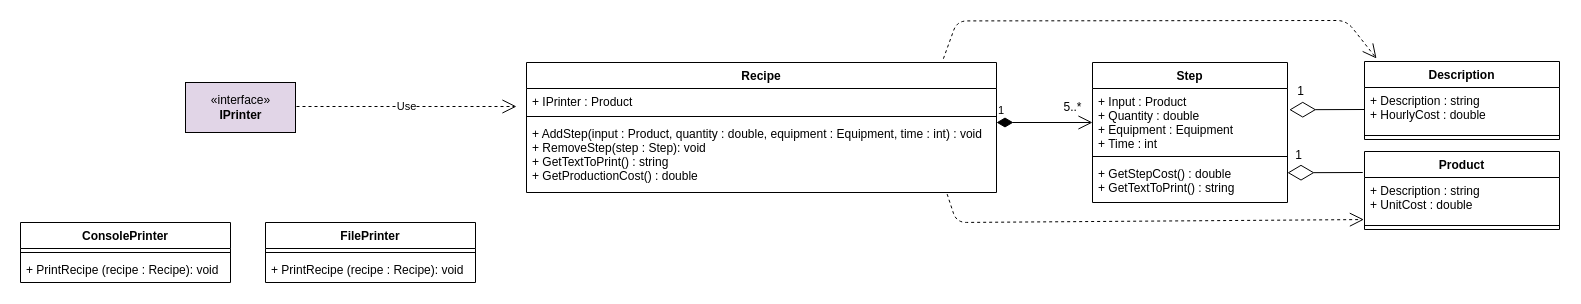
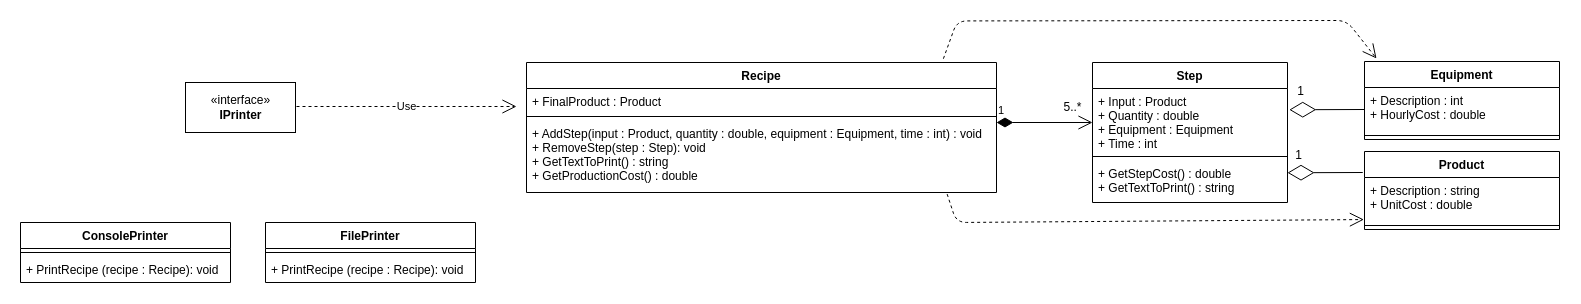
  <mxCell id="0" />
  <mxCell id="1" parent="0" />
  <mxCell id="2" value="ConsolePrinter" style="swimlane;fontStyle=1;align=center;verticalAlign=top;childLayout=stackLayout;horizontal=1;startSize=26;horizontalStack=0;resizeParent=1;resizeParentMax=0;resizeLast=0;collapsible=1;marginBottom=0;" parent="1" vertex="1"><mxGeometry x="20" y="222" width="210" height="60" as="geometry"><mxRectangle x="240" y="250" width="130" height="30" as="alternateBounds" /></mxGeometry></mxCell>
  <mxCell id="3" value="" style="line;strokeWidth=1;fillColor=none;align=left;verticalAlign=middle;spacingTop=-1;spacingLeft=3;spacingRight=3;rotatable=0;labelPosition=right;points=[];portConstraint=eastwest;strokeColor=inherit;" parent="2" vertex="1"><mxGeometry y="26" width="210" height="8" as="geometry" /></mxCell>
  <mxCell id="4" value="+ PrintRecipe (recipe : Recipe): void" style="text;strokeColor=none;fillColor=none;align=left;verticalAlign=top;spacingLeft=4;spacingRight=4;overflow=hidden;rotatable=0;points=[[0,0.5],[1,0.5]];portConstraint=eastwest;" parent="2" vertex="1"><mxGeometry y="34" width="210" height="26" as="geometry" /></mxCell>
  <mxCell id="5" value="FilePrinter" style="swimlane;fontStyle=1;align=center;verticalAlign=top;childLayout=stackLayout;horizontal=1;startSize=26;horizontalStack=0;resizeParent=1;resizeParentMax=0;resizeLast=0;collapsible=1;marginBottom=0;" parent="1" vertex="1"><mxGeometry x="265" y="222" width="210" height="60" as="geometry"><mxRectangle x="240" y="250" width="130" height="30" as="alternateBounds" /></mxGeometry></mxCell>
  <mxCell id="6" value="" style="line;strokeWidth=1;fillColor=none;align=left;verticalAlign=middle;spacingTop=-1;spacingLeft=3;spacingRight=3;rotatable=0;labelPosition=right;points=[];portConstraint=eastwest;strokeColor=inherit;" parent="5" vertex="1"><mxGeometry y="26" width="210" height="8" as="geometry" /></mxCell>
  <mxCell id="7" value="+ PrintRecipe (recipe : Recipe): void" style="text;strokeColor=none;fillColor=none;align=left;verticalAlign=top;spacingLeft=4;spacingRight=4;overflow=hidden;rotatable=0;points=[[0,0.5],[1,0.5]];portConstraint=eastwest;" parent="5" vertex="1"><mxGeometry y="34" width="210" height="26" as="geometry" /></mxCell>
- <mxCell id="8" value="«interface»&lt;br&gt;&lt;b&gt;IPrinter&lt;/b&gt;" style="html=1;fillColor=#e1d5e7;" parent="1" vertex="1"><mxGeometry x="185" y="82" width="110" height="50" as="geometry" /></mxCell>
+ <mxCell id="8" value="«interface»&lt;br&gt;&lt;b&gt;IPrinter&lt;/b&gt;" style="html=1;" parent="1" vertex="1"><mxGeometry x="185" y="82" width="110" height="50" as="geometry" /></mxCell>
  <mxCell id="9" value="Recipe" style="swimlane;fontStyle=1;align=center;verticalAlign=top;childLayout=stackLayout;horizontal=1;startSize=26;horizontalStack=0;resizeParent=1;resizeParentMax=0;resizeLast=0;collapsible=1;marginBottom=0;" parent="1" vertex="1"><mxGeometry x="526" y="62" width="470" height="130" as="geometry" /></mxCell>
- <mxCell id="10" value="+ IPrinter : Product" style="text;strokeColor=none;fillColor=none;align=left;verticalAlign=top;spacingLeft=4;spacingRight=4;overflow=hidden;rotatable=0;points=[[0,0.5],[1,0.5]];portConstraint=eastwest;" parent="9" vertex="1"><mxGeometry y="26" width="470" height="24" as="geometry" /></mxCell>
+ <mxCell id="10" value="+ FinalProduct : Product" style="text;strokeColor=none;fillColor=none;align=left;verticalAlign=top;spacingLeft=4;spacingRight=4;overflow=hidden;rotatable=0;points=[[0,0.5],[1,0.5]];portConstraint=eastwest;" parent="9" vertex="1"><mxGeometry y="26" width="470" height="24" as="geometry" /></mxCell>
  <mxCell id="11" value="" style="line;strokeWidth=1;fillColor=none;align=left;verticalAlign=middle;spacingTop=-1;spacingLeft=3;spacingRight=3;rotatable=0;labelPosition=right;points=[];portConstraint=eastwest;strokeColor=inherit;" parent="9" vertex="1"><mxGeometry y="50" width="470" height="8" as="geometry" /></mxCell>
  <mxCell id="12" value="+ AddStep(input : Product, quantity : double, equipment : Equipment, time : int) : void&#10;+ RemoveStep(step : Step): void&#10;+ GetTextToPrint() : string&#10;+ GetProductionCost() : double" style="text;strokeColor=none;fillColor=none;align=left;verticalAlign=top;spacingLeft=4;spacingRight=4;overflow=hidden;rotatable=0;points=[[0,0.5],[1,0.5]];portConstraint=eastwest;" parent="9" vertex="1"><mxGeometry y="58" width="470" height="72" as="geometry" /></mxCell>
  <mxCell id="13" value="Step" style="swimlane;fontStyle=1;align=center;verticalAlign=top;childLayout=stackLayout;horizontal=1;startSize=26;horizontalStack=0;resizeParent=1;resizeParentMax=0;resizeLast=0;collapsible=1;marginBottom=0;" parent="1" vertex="1"><mxGeometry x="1092" y="62" width="195" height="140" as="geometry" /></mxCell>
  <mxCell id="14" value="+ Input : Product&#10;+ Quantity : double&#10;+ Equipment : Equipment&#10;+ Time : int" style="text;strokeColor=none;fillColor=none;align=left;verticalAlign=top;spacingLeft=4;spacingRight=4;overflow=hidden;rotatable=0;points=[[0,0.5],[1,0.5]];portConstraint=eastwest;" parent="13" vertex="1"><mxGeometry y="26" width="195" height="64" as="geometry" /></mxCell>
  <mxCell id="15" value="" style="line;strokeWidth=1;fillColor=none;align=left;verticalAlign=middle;spacingTop=-1;spacingLeft=3;spacingRight=3;rotatable=0;labelPosition=right;points=[];portConstraint=eastwest;strokeColor=inherit;" parent="13" vertex="1"><mxGeometry y="90" width="195" height="8" as="geometry" /></mxCell>
  <mxCell id="16" value="+ GetStepCost() : double&#10;+ GetTextToPrint() : string" style="text;strokeColor=none;fillColor=none;align=left;verticalAlign=top;spacingLeft=4;spacingRight=4;overflow=hidden;rotatable=0;points=[[0,0.5],[1,0.5]];portConstraint=eastwest;" parent="13" vertex="1"><mxGeometry y="98" width="195" height="42" as="geometry" /></mxCell>
- <mxCell id="17" value="Description" style="swimlane;fontStyle=1;align=center;verticalAlign=top;childLayout=stackLayout;horizontal=1;startSize=26;horizontalStack=0;resizeParent=1;resizeParentMax=0;resizeLast=0;collapsible=1;marginBottom=0;" parent="1" vertex="1"><mxGeometry x="1364" y="61" width="195" height="78" as="geometry"><mxRectangle x="540" y="340" width="100" height="30" as="alternateBounds" /></mxGeometry></mxCell>
- <mxCell id="18" value="+ Description : string&#10;+ HourlyCost : double" style="text;strokeColor=none;fillColor=none;align=left;verticalAlign=top;spacingLeft=4;spacingRight=4;overflow=hidden;rotatable=0;points=[[0,0.5],[1,0.5]];portConstraint=eastwest;" parent="17" vertex="1"><mxGeometry y="26" width="195" height="44" as="geometry" /></mxCell>
+ <mxCell id="17" value="Equipment" style="swimlane;fontStyle=1;align=center;verticalAlign=top;childLayout=stackLayout;horizontal=1;startSize=26;horizontalStack=0;resizeParent=1;resizeParentMax=0;resizeLast=0;collapsible=1;marginBottom=0;" parent="1" vertex="1"><mxGeometry x="1364" y="61" width="195" height="78" as="geometry"><mxRectangle x="540" y="340" width="100" height="30" as="alternateBounds" /></mxGeometry></mxCell>
+ <mxCell id="18" value="+ Description : int&#10;+ HourlyCost : double" style="text;strokeColor=none;fillColor=none;align=left;verticalAlign=top;spacingLeft=4;spacingRight=4;overflow=hidden;rotatable=0;points=[[0,0.5],[1,0.5]];portConstraint=eastwest;" parent="17" vertex="1"><mxGeometry y="26" width="195" height="44" as="geometry" /></mxCell>
  <mxCell id="19" value="" style="line;strokeWidth=1;fillColor=none;align=left;verticalAlign=middle;spacingTop=-1;spacingLeft=3;spacingRight=3;rotatable=0;labelPosition=right;points=[];portConstraint=eastwest;strokeColor=inherit;" parent="17" vertex="1"><mxGeometry y="70" width="195" height="8" as="geometry" /></mxCell>
  <mxCell id="20" value="Product" style="swimlane;fontStyle=1;align=center;verticalAlign=top;childLayout=stackLayout;horizontal=1;startSize=26;horizontalStack=0;resizeParent=1;resizeParentMax=0;resizeLast=0;collapsible=1;marginBottom=0;" parent="1" vertex="1"><mxGeometry x="1364" y="151" width="195" height="78" as="geometry" /></mxCell>
  <mxCell id="21" value="+ Description : string&#10;+ UnitCost : double" style="text;strokeColor=none;fillColor=none;align=left;verticalAlign=top;spacingLeft=4;spacingRight=4;overflow=hidden;rotatable=0;points=[[0,0.5],[1,0.5]];portConstraint=eastwest;" parent="20" vertex="1"><mxGeometry y="26" width="195" height="44" as="geometry" /></mxCell>
  <mxCell id="22" value="" style="line;strokeWidth=1;fillColor=none;align=left;verticalAlign=middle;spacingTop=-1;spacingLeft=3;spacingRight=3;rotatable=0;labelPosition=right;points=[];portConstraint=eastwest;strokeColor=inherit;" parent="20" vertex="1"><mxGeometry y="70" width="195" height="8" as="geometry" /></mxCell>
  <mxCell id="23" value="Use" style="endArrow=open;endSize=12;dashed=1;html=1;" parent="1" edge="1"><mxGeometry width="160" relative="1" as="geometry"><mxPoint x="296" y="106" as="sourcePoint" /><mxPoint x="516" y="106" as="targetPoint" /></mxGeometry></mxCell>
  <mxCell id="24" value="5..*" style="text;html=1;align=center;verticalAlign=middle;resizable=0;points=[];autosize=1;strokeColor=none;fillColor=none;" parent="1" vertex="1"><mxGeometry x="1052" y="92" width="40" height="30" as="geometry" /></mxCell>
  <mxCell id="25" value="1" style="endArrow=open;html=1;endSize=12;startArrow=diamondThin;startSize=14;startFill=1;edgeStyle=orthogonalEdgeStyle;align=left;verticalAlign=bottom;" edge="1" parent="1"><mxGeometry x="-1" y="3" relative="1" as="geometry"><mxPoint x="996" y="122" as="sourcePoint" /><mxPoint x="1092" y="122" as="targetPoint" /></mxGeometry></mxCell>
  <mxCell id="26" value="" style="endArrow=diamondThin;endFill=0;endSize=24;html=1;exitX=0;exitY=0.5;exitDx=0;exitDy=0;entryX=1.009;entryY=0.332;entryDx=0;entryDy=0;entryPerimeter=0;" edge="1" parent="1" source="18" target="14"><mxGeometry width="160" relative="1" as="geometry"><mxPoint x="1347" y="106.55" as="sourcePoint" /><mxPoint x="1287" y="106.55" as="targetPoint" /></mxGeometry></mxCell>
  <mxCell id="27" value="" style="endArrow=diamondThin;endFill=0;endSize=24;html=1;exitX=0;exitY=0.5;exitDx=0;exitDy=0;entryX=1.009;entryY=0.332;entryDx=0;entryDy=0;entryPerimeter=0;" edge="1" parent="1"><mxGeometry width="160" relative="1" as="geometry"><mxPoint x="1362.25" y="172" as="sourcePoint" /><mxPoint x="1287.005" y="172.248" as="targetPoint" /></mxGeometry></mxCell>
  <mxCell id="28" value="1" style="text;html=1;align=center;verticalAlign=middle;resizable=0;points=[];autosize=1;strokeColor=none;fillColor=none;" vertex="1" parent="1"><mxGeometry x="1285" y="76" width="30" height="30" as="geometry" /></mxCell>
  <mxCell id="29" value="1" style="text;html=1;align=center;verticalAlign=middle;resizable=0;points=[];autosize=1;strokeColor=none;fillColor=none;" vertex="1" parent="1"><mxGeometry x="1283" y="140" width="30" height="30" as="geometry" /></mxCell>
  <mxCell id="30" value="" style="endArrow=open;endSize=12;dashed=1;html=1;exitX=0.895;exitY=1.022;exitDx=0;exitDy=0;exitPerimeter=0;entryX=-0.003;entryY=0.956;entryDx=0;entryDy=0;entryPerimeter=0;" edge="1" parent="1" source="12" target="21"><mxGeometry width="160" relative="1" as="geometry"><mxPoint x="1106" y="232" as="sourcePoint" /><mxPoint x="1266" y="322" as="targetPoint" /><Array as="points"><mxPoint x="956" y="222" /></Array></mxGeometry></mxCell>
  <mxCell id="31" value="" style="endArrow=open;endSize=12;dashed=1;html=1;exitX=0.887;exitY=-0.029;exitDx=0;exitDy=0;exitPerimeter=0;" edge="1" parent="1" source="9"><mxGeometry width="160" relative="1" as="geometry"><mxPoint x="947.23" y="-7.996" as="sourcePoint" /><mxPoint x="1376" y="58" as="targetPoint" /><Array as="points"><mxPoint x="956.58" y="20.42" /><mxPoint x="1346" y="20" /></Array></mxGeometry></mxCell>
